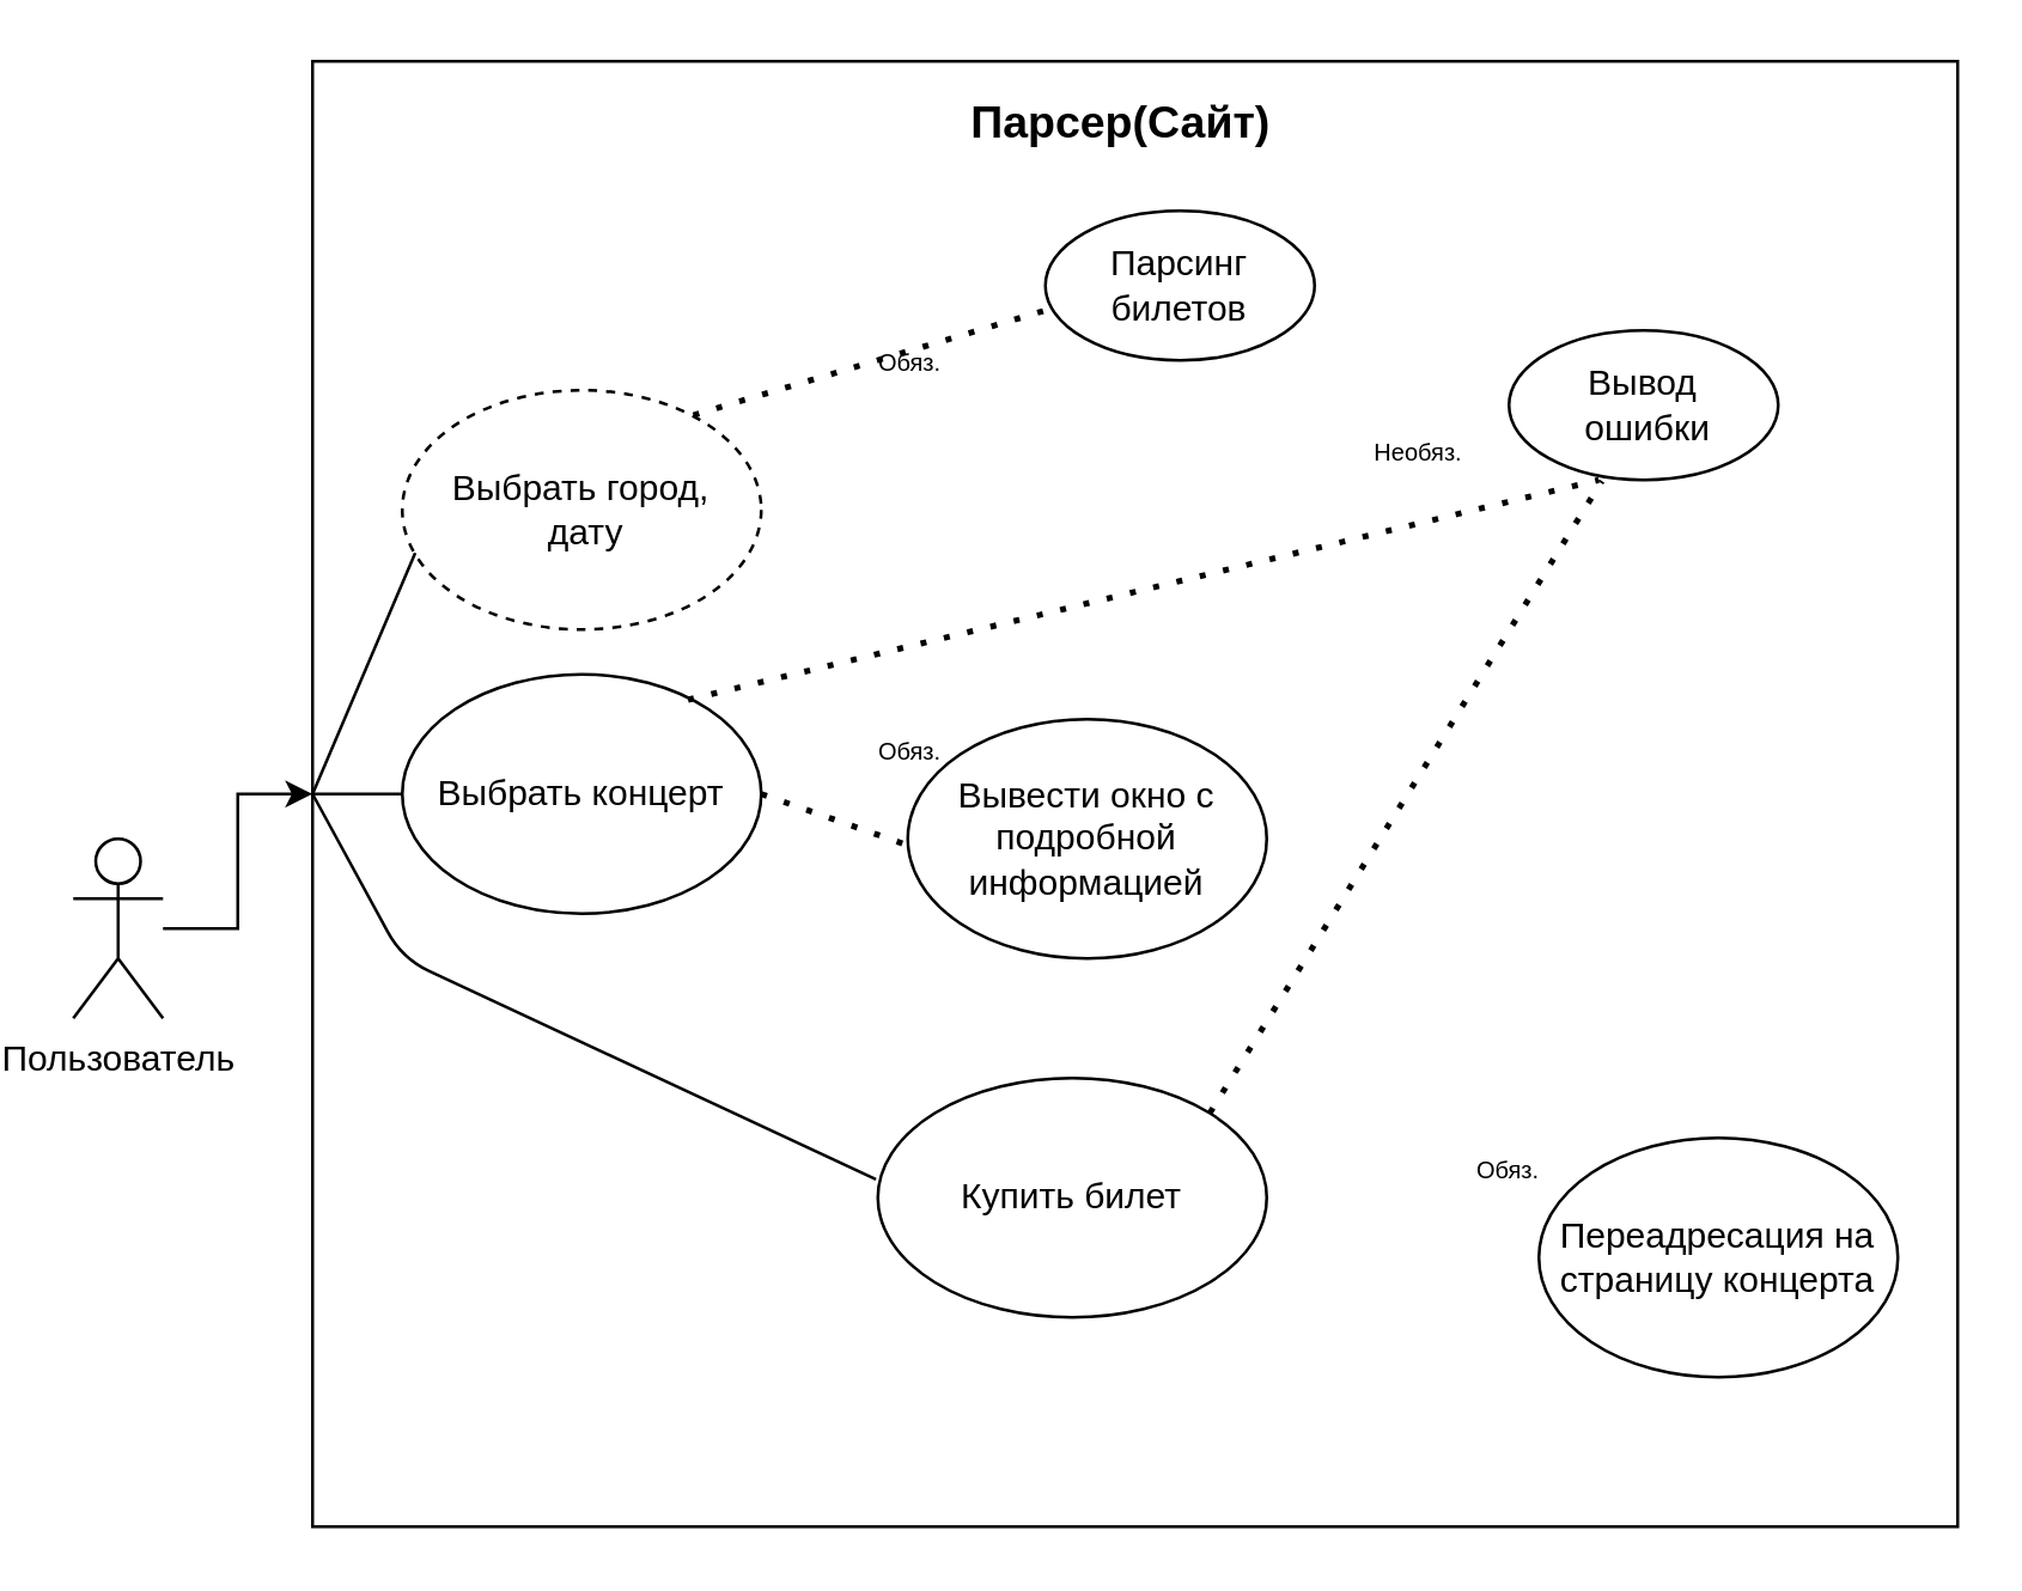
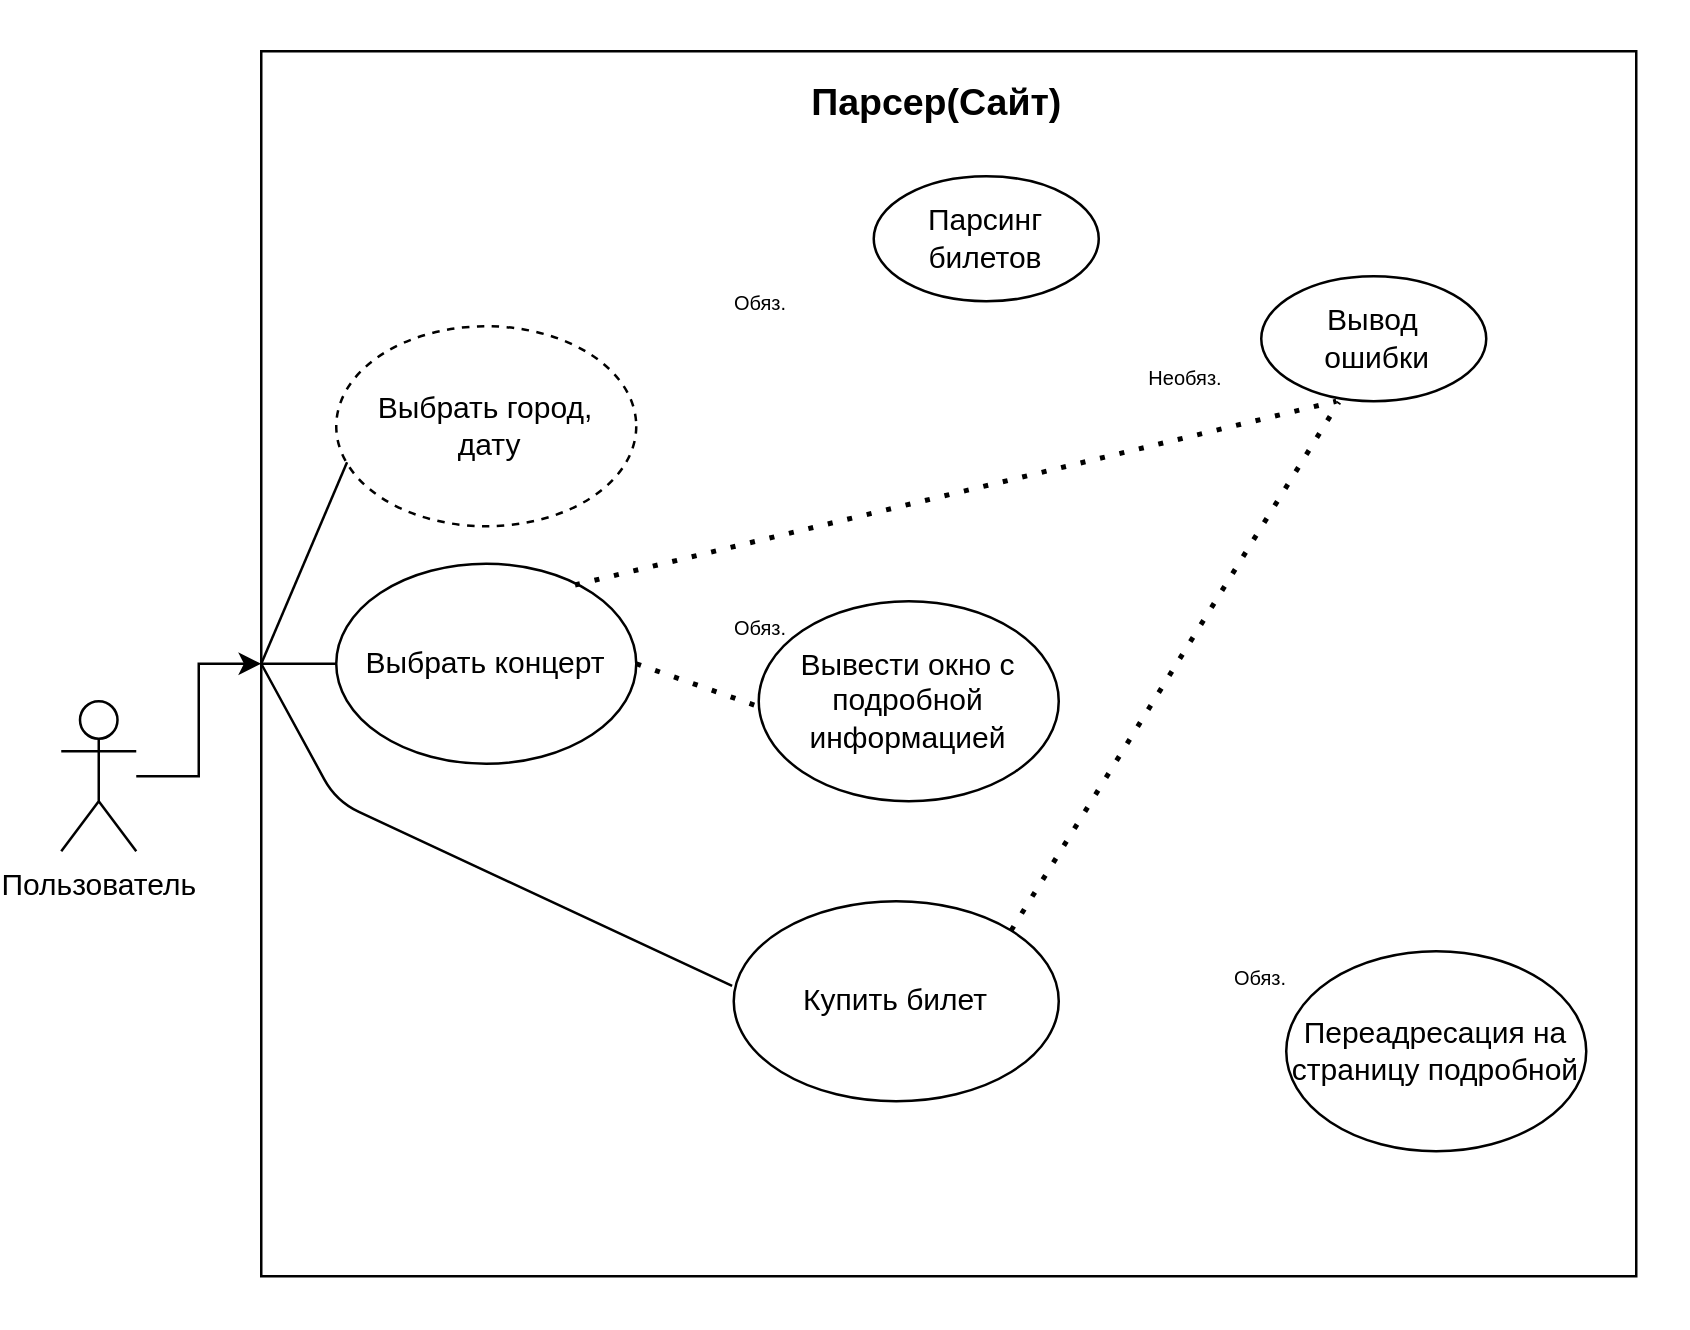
  <mxCell id="0" />
  <mxCell id="1" parent="0" />
  <mxCell id="2" value="" style="rounded=0;whiteSpace=wrap;html=1;fillColor=none;" vertex="1" parent="1"><mxGeometry x="100" y="20" width="550" height="490" as="geometry" /></mxCell>
  <mxCell id="3" value="&lt;b style=&quot;font-size: 15px&quot;&gt;Парсер(Сайт)&lt;/b&gt;" style="text;html=1;resizable=0;autosize=1;align=center;verticalAlign=middle;points=[];fillColor=none;strokeColor=none;rounded=0;" vertex="1" parent="1"><mxGeometry x="310" y="30" width="120" height="20" as="geometry" /></mxCell>
  <mxCell id="4" style="edgeStyle=orthogonalEdgeStyle;rounded=0;orthogonalLoop=1;jettySize=auto;html=1;" edge="1" parent="1" source="5" target="2"><mxGeometry relative="1" as="geometry" /></mxCell>
  <mxCell id="5" value="Пользователь&lt;br&gt;" style="shape=umlActor;verticalLabelPosition=bottom;verticalAlign=top;html=1;outlineConnect=0;fillColor=none;rotation=0;" vertex="1" parent="1"><mxGeometry x="20" y="280" width="30" height="60" as="geometry" /></mxCell>
  <mxCell id="6" value="Выбрать город,&lt;br&gt;&amp;nbsp;дату" style="ellipse;whiteSpace=wrap;html=1;fillColor=none;dashed=1;" vertex="1" parent="1"><mxGeometry x="130" y="130" width="120" height="80" as="geometry" /></mxCell>
  <mxCell id="7" value="" style="endArrow=none;html=1;exitX=0;exitY=0.5;exitDx=0;exitDy=0;entryX=0.036;entryY=0.68;entryDx=0;entryDy=0;entryPerimeter=0;" edge="1" parent="1" source="2" target="6"><mxGeometry width="50" height="50" relative="1" as="geometry"><mxPoint x="260" y="260" as="sourcePoint" /><mxPoint x="310" y="210" as="targetPoint" /></mxGeometry></mxCell>
  <mxCell id="8" value="Парсинг билетов" style="ellipse;whiteSpace=wrap;html=1;fillColor=none;" vertex="1" parent="1"><mxGeometry x="345" y="70" width="90" height="50" as="geometry" /></mxCell>
- <mxCell id="9" value="" style="endArrow=none;dashed=1;html=1;dashPattern=1 3;strokeWidth=2;exitX=0.811;exitY=0.104;exitDx=0;exitDy=0;exitPerimeter=0;entryX=0.022;entryY=0.654;entryDx=0;entryDy=0;entryPerimeter=0;" edge="1" parent="1" source="6" target="8"><mxGeometry width="50" height="50" relative="1" as="geometry"><mxPoint x="370" y="280" as="sourcePoint" /><mxPoint x="420" y="230" as="targetPoint" /></mxGeometry></mxCell>
  <mxCell id="10" value="Вывод&lt;br&gt;&amp;nbsp;ошибки" style="ellipse;whiteSpace=wrap;html=1;fillColor=none;" vertex="1" parent="1"><mxGeometry x="500" y="110" width="90" height="50" as="geometry" /></mxCell>
  <mxCell id="11" value="Выбрать концерт" style="ellipse;whiteSpace=wrap;html=1;fillColor=none;" vertex="1" parent="1"><mxGeometry x="130" y="225" width="120" height="80" as="geometry" /></mxCell>
  <mxCell id="12" value="" style="endArrow=none;html=1;exitX=0;exitY=0.5;exitDx=0;exitDy=0;entryX=0;entryY=0.5;entryDx=0;entryDy=0;" edge="1" parent="1" source="2" target="11"><mxGeometry width="50" height="50" relative="1" as="geometry"><mxPoint x="350" y="260" as="sourcePoint" /><mxPoint x="400" y="210" as="targetPoint" /></mxGeometry></mxCell>
  <mxCell id="13" value="Вывести окно с подробной информацией" style="ellipse;whiteSpace=wrap;html=1;fillColor=none;" vertex="1" parent="1"><mxGeometry x="299" y="240" width="120" height="80" as="geometry" /></mxCell>
  <mxCell id="14" value="&lt;font style=&quot;font-size: 8px&quot;&gt;Необяз.&lt;/font&gt;" style="text;html=1;strokeColor=none;fillColor=none;align=center;verticalAlign=middle;whiteSpace=wrap;rounded=0;" vertex="1" parent="1"><mxGeometry x="450" y="140" width="40" height="20" as="geometry" /></mxCell>
  <mxCell id="15" value="&lt;font style=&quot;font-size: 8px&quot;&gt;Обяз.&lt;/font&gt;" style="text;html=1;strokeColor=none;fillColor=none;align=center;verticalAlign=middle;whiteSpace=wrap;rounded=0;" vertex="1" parent="1"><mxGeometry x="280" y="110" width="40" height="20" as="geometry" /></mxCell>
  <mxCell id="16" value="" style="endArrow=none;dashed=1;html=1;dashPattern=1 3;strokeWidth=2;exitX=1;exitY=0.5;exitDx=0;exitDy=0;entryX=0;entryY=0.527;entryDx=0;entryDy=0;entryPerimeter=0;" edge="1" parent="1" source="11" target="13"><mxGeometry width="50" height="50" relative="1" as="geometry"><mxPoint x="350" y="290" as="sourcePoint" /><mxPoint x="400" y="240" as="targetPoint" /></mxGeometry></mxCell>
  <mxCell id="17" value="Купить билет" style="ellipse;whiteSpace=wrap;html=1;fillColor=none;" vertex="1" parent="1"><mxGeometry x="289" y="360" width="130" height="80" as="geometry" /></mxCell>
  <mxCell id="18" value="" style="endArrow=none;html=1;entryX=0;entryY=0.5;entryDx=0;entryDy=0;exitX=-0.005;exitY=0.423;exitDx=0;exitDy=0;exitPerimeter=0;" edge="1" parent="1" source="17" target="2"><mxGeometry width="50" height="50" relative="1" as="geometry"><mxPoint x="240" y="340" as="sourcePoint" /><mxPoint x="290" y="290" as="targetPoint" /><Array as="points"><mxPoint x="130" y="320" /></Array></mxGeometry></mxCell>
  <mxCell id="19" value="&lt;font style=&quot;font-size: 8px&quot;&gt;Обяз.&lt;/font&gt;" style="text;html=1;strokeColor=none;fillColor=none;align=center;verticalAlign=middle;whiteSpace=wrap;rounded=0;" vertex="1" parent="1"><mxGeometry x="280" y="240" width="40" height="20" as="geometry" /></mxCell>
  <mxCell id="20" value="" style="endArrow=none;dashed=1;html=1;dashPattern=1 3;strokeWidth=2;exitX=0.796;exitY=0.106;exitDx=0;exitDy=0;exitPerimeter=0;" edge="1" parent="1" source="11"><mxGeometry width="50" height="50" relative="1" as="geometry"><mxPoint x="226.18" y="225.55" as="sourcePoint" /><mxPoint x="530" y="160" as="targetPoint" /></mxGeometry></mxCell>
- <mxCell id="21" value="Переадресация на страницу концерта" style="ellipse;whiteSpace=wrap;html=1;fillColor=none;" vertex="1" parent="1"><mxGeometry x="510" y="380" width="120" height="80" as="geometry" /></mxCell>
+ <mxCell id="21" value="Переадресация на страницу подробной" style="ellipse;whiteSpace=wrap;html=1;fillColor=none;" vertex="1" parent="1"><mxGeometry x="510" y="380" width="120" height="80" as="geometry" /></mxCell>
  <mxCell id="22" value="" style="endArrow=none;dashed=1;html=1;dashPattern=1 3;strokeWidth=2;exitX=1;exitY=0;exitDx=0;exitDy=0;entryX=0.345;entryY=1.007;entryDx=0;entryDy=0;entryPerimeter=0;" edge="1" parent="1" source="17" target="10"><mxGeometry width="50" height="50" relative="1" as="geometry"><mxPoint x="450" y="323.48" as="sourcePoint" /><mxPoint x="754.48" y="250" as="targetPoint" /></mxGeometry></mxCell>
  <mxCell id="23" value="&lt;font style=&quot;font-size: 8px&quot;&gt;Обяз.&lt;/font&gt;" style="text;html=1;strokeColor=none;fillColor=none;align=center;verticalAlign=middle;whiteSpace=wrap;rounded=0;" vertex="1" parent="1"><mxGeometry x="480" y="380" width="40" height="20" as="geometry" /></mxCell>
